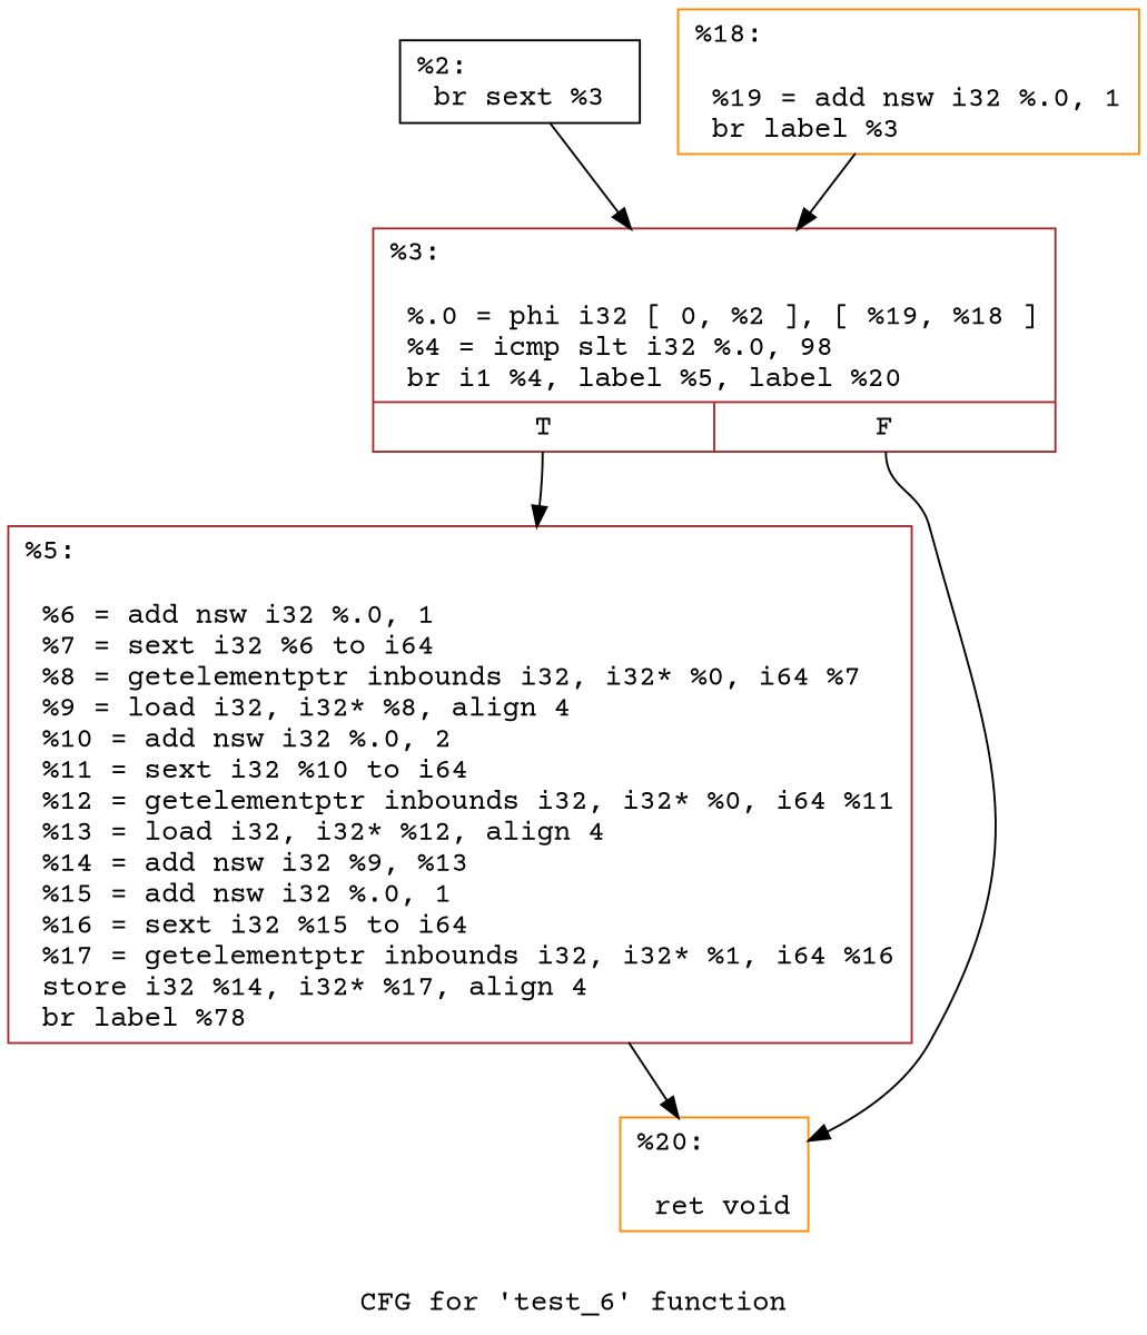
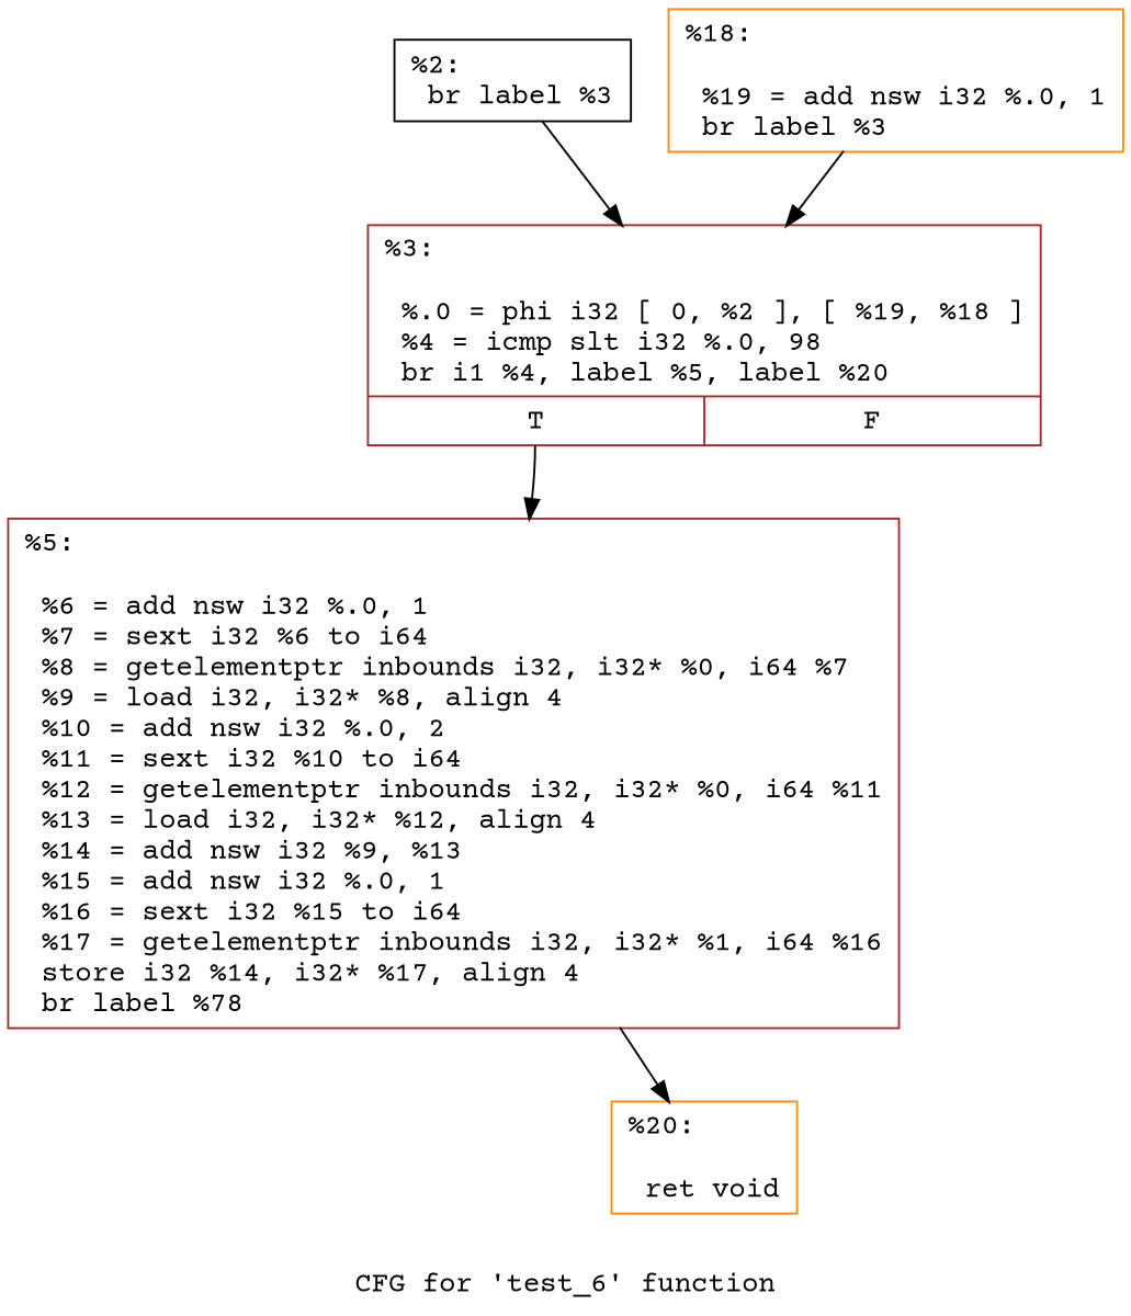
  digraph {
    fontname="Courier Prime"
    label="CFG for 'test_6' function"
    node [color=brown fontname="Courier Prime" shape=record]
    edge [fontname="Courier Prime"]
-   n1 [color=black label="{%2:\l  br sext %3\l}"]
+   n1 [color=black label="{%2:\l  br label %3\l}"]
    n2 [label="{%3:\l\l  %.0 = phi i32 [ 0, %2 ], [ %19, %18 ]\l  %4 = icmp slt i32 %.0, 98\l  br i1 %4, label %5, label %20\l|{<s0>T|<s1>F}}"]
    n3 [label="{%5:\l\l  %6 = add nsw i32 %.0, 1\l  %7 = sext i32 %6 to i64\l  %8 = getelementptr inbounds i32, i32* %0, i64 %7\l  %9 = load i32, i32* %8, align 4\l  %10 = add nsw i32 %.0, 2\l  %11 = sext i32 %10 to i64\l  %12 = getelementptr inbounds i32, i32* %0, i64 %11\l  %13 = load i32, i32* %12, align 4\l  %14 = add nsw i32 %9, %13\l  %15 = add nsw i32 %.0, 1\l  %16 = sext i32 %15 to i64\l  %17 = getelementptr inbounds i32, i32* %1, i64 %16\l  store i32 %14, i32* %17, align 4\l  br label %78\l}"]
    n4 [color=darkorange label="{%20:\l\l  ret void\l}"]
    n5 [color=darkorange label="{%18:\l\l  %19 = add nsw i32 %.0, 1\l  br label %3\l}"]
    n1 -> n2
    n2 -> n3 [tailport=s0]
-   n2 -> n4 [tailport=s1]
    n3 -> n4
    n5 -> n2
  }
